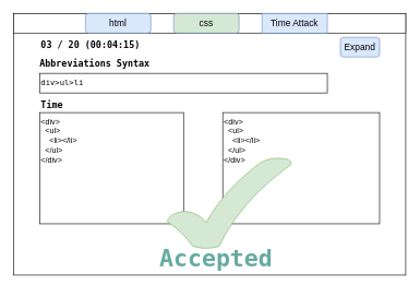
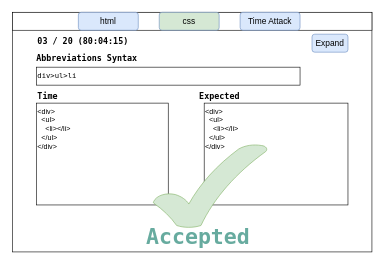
  <mxCell id="0" />
  <mxCell id="1" parent="0" />
  <mxCell id="2" value="" style="rounded=0;whiteSpace=wrap;html=1;" vertex="1" parent="1"><mxGeometry x="20" y="20" width="600" height="400" as="geometry" /></mxCell>
  <mxCell id="3" value="&lt;pre&gt;&lt;code&gt;div&amp;gt;ul&amp;gt;li&lt;/code&gt;&lt;/pre&gt;" style="rounded=0;whiteSpace=wrap;html=1;align=left;" vertex="1" parent="1"><mxGeometry x="60" y="111.6" width="440" height="30" as="geometry" /></mxCell>
  <mxCell id="4" value="Expand" style="rounded=1;whiteSpace=wrap;html=1;fillColor=#dae8fc;strokeColor=#6c8ebf;fontSize=14;" vertex="1" parent="1"><mxGeometry x="520" y="56.6" width="60" height="30" as="geometry" /></mxCell>
  <mxCell id="5" value="&lt;div&gt;&amp;lt;div&amp;gt;&lt;/div&gt;&lt;div&gt;&amp;nbsp; &amp;lt;ul&amp;gt;&lt;/div&gt;&lt;div&gt;&amp;nbsp; &amp;nbsp; &amp;lt;li&amp;gt;&amp;lt;/li&amp;gt;&lt;/div&gt;&lt;div&gt;&amp;nbsp; &amp;lt;/ul&amp;gt;&lt;/div&gt;&lt;div&gt;&amp;lt;/div&amp;gt;&lt;/div&gt;&lt;div&gt;&lt;br&gt;&lt;/div&gt;" style="rounded=0;whiteSpace=wrap;html=1;align=left;verticalAlign=top;" vertex="1" parent="1"><mxGeometry x="60" y="171.6" width="220" height="170" as="geometry" /></mxCell>
  <mxCell id="6" value="&lt;pre&gt;&lt;h1&gt;&lt;font style=&quot;font-size: 14px;&quot;&gt;Abbreviations Syntax&lt;/font&gt;&lt;/h1&gt;&lt;/pre&gt;" style="text;html=1;strokeColor=none;fillColor=none;align=left;verticalAlign=middle;whiteSpace=wrap;rounded=0;" vertex="1" parent="1"><mxGeometry x="58.05" y="78" width="200" height="30" as="geometry" /></mxCell>
  <mxCell id="7" value="&lt;pre&gt;&lt;h1&gt;&lt;font style=&quot;font-size: 14px;&quot;&gt;Time&lt;/font&gt;&lt;/h1&gt;&lt;/pre&gt;" style="text;html=1;strokeColor=none;fillColor=none;align=left;verticalAlign=middle;whiteSpace=wrap;rounded=0;" vertex="1" parent="1"><mxGeometry x="60" y="141.6" width="200" height="30" as="geometry" /></mxCell>
  <mxCell id="8" value="&lt;div&gt;&amp;lt;div&amp;gt;&lt;/div&gt;&lt;div&gt;&amp;nbsp; &amp;lt;ul&amp;gt;&lt;/div&gt;&lt;div&gt;&amp;nbsp; &amp;nbsp; &amp;lt;li&amp;gt;&amp;lt;/li&amp;gt;&lt;/div&gt;&lt;div&gt;&amp;nbsp; &amp;lt;/ul&amp;gt;&lt;/div&gt;&lt;div style=&quot;&quot;&gt;&amp;lt;/div&amp;gt;&lt;/div&gt;" style="rounded=0;whiteSpace=wrap;html=1;align=left;verticalAlign=top;" vertex="1" parent="1"><mxGeometry x="340" y="171.6" width="240" height="170" as="geometry" /></mxCell>
+ <mxCell id="9" value="&lt;pre&gt;&lt;h1&gt;&lt;font style=&quot;font-size: 14px;&quot;&gt;Expected&lt;/font&gt;&lt;/h1&gt;&lt;/pre&gt;" style="text;html=1;strokeColor=none;fillColor=none;align=left;verticalAlign=middle;whiteSpace=wrap;rounded=0;" vertex="1" parent="1"><mxGeometry x="330" y="141.6" width="200" height="30" as="geometry" /></mxCell>
  <mxCell id="10" value="" style="verticalLabelPosition=bottom;verticalAlign=top;html=1;shape=mxgraph.basic.tick;fillColor=#d5e8d4;strokeColor=#82b366;" vertex="1" parent="1"><mxGeometry x="255" y="240" width="190" height="140" as="geometry" /></mxCell>
  <mxCell id="11" value="&lt;pre style=&quot;font-size: 36px;&quot;&gt;&lt;h1 style=&quot;font-size: 36px;&quot;&gt;&lt;font color=&quot;#67ab9f&quot; style=&quot;font-size: 36px;&quot;&gt;Accepted&lt;/font&gt;&lt;/h1&gt;&lt;/pre&gt;" style="text;html=1;strokeColor=none;fillColor=none;align=center;verticalAlign=middle;whiteSpace=wrap;rounded=0;fontStyle=1;fontSize=36;" vertex="1" parent="1"><mxGeometry x="230" y="380" width="200" height="30" as="geometry" /></mxCell>
- <mxCell id="12" value="&lt;pre&gt;&lt;h1&gt;&lt;font style=&quot;font-size: 14px;&quot;&gt;03 / 20 (00:04:15)&lt;/font&gt;&lt;/h1&gt;&lt;/pre&gt;" style="text;html=1;strokeColor=none;fillColor=none;align=left;verticalAlign=middle;whiteSpace=wrap;rounded=0;" vertex="1" parent="1"><mxGeometry x="60" y="50" width="200" height="30" as="geometry" /></mxCell>
+ <mxCell id="12" value="&lt;pre&gt;&lt;h1&gt;&lt;font style=&quot;font-size: 14px;&quot;&gt;03 / 20 (80:04:15)&lt;/font&gt;&lt;/h1&gt;&lt;/pre&gt;" style="text;html=1;strokeColor=none;fillColor=none;align=left;verticalAlign=middle;whiteSpace=wrap;rounded=0;" vertex="1" parent="1"><mxGeometry x="60" y="50" width="200" height="30" as="geometry" /></mxCell>
  <mxCell id="13" value="" style="rounded=0;whiteSpace=wrap;html=1;" vertex="1" parent="1"><mxGeometry x="20" y="20" width="600" height="30" as="geometry" /></mxCell>
  <mxCell id="14" value="css" style="rounded=1;whiteSpace=wrap;html=1;fillColor=#d5e8d4;strokeColor=#6c8ebf;fontSize=14;" vertex="1" parent="1"><mxGeometry x="265" y="20" width="100" height="30" as="geometry" /></mxCell>
  <mxCell id="15" value="html" style="rounded=1;whiteSpace=wrap;html=1;fillColor=#dae8fc;strokeColor=#6c8ebf;fontSize=14;" vertex="1" parent="1"><mxGeometry x="130" y="20" width="100" height="30" as="geometry" /></mxCell>
- <mxCell id="16" value="Time Attack" style="whiteSpace=wrap;html=1;fillColor=#dae8fc;strokeColor=#6c8ebf;fontSize=14;rounded=0;" vertex="1" parent="1"><mxGeometry x="400" y="20" width="100" height="30" as="geometry" /></mxCell>
+ <mxCell id="16" value="Time Attack" style="rounded=1;whiteSpace=wrap;html=1;fillColor=#dae8fc;strokeColor=#6c8ebf;fontSize=14;" vertex="1" parent="1"><mxGeometry x="400" y="20" width="100" height="30" as="geometry" /></mxCell>
